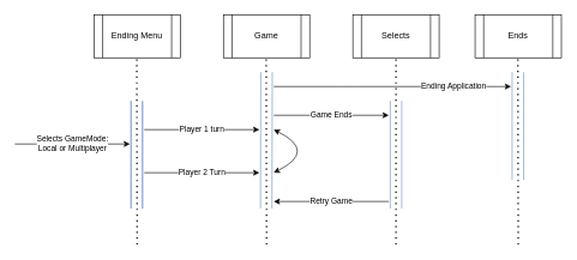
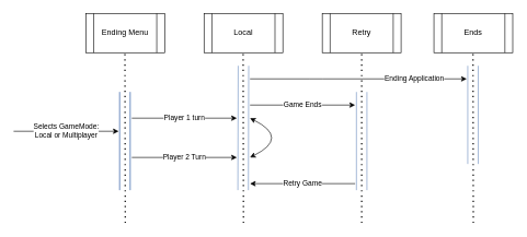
  <mxCell id="0" />
  <mxCell id="1" parent="0" />
  <mxCell id="2" value="" style="endArrow=none;dashed=1;html=1;dashPattern=1 3;strokeWidth=2;" edge="1" parent="1"><mxGeometry width="50" height="50" relative="1" as="geometry"><mxPoint x="550" y="340" as="sourcePoint" /><mxPoint x="550" y="70" as="targetPoint" /></mxGeometry></mxCell>
  <mxCell id="3" value="" style="endArrow=none;dashed=1;html=1;dashPattern=1 3;strokeWidth=2;" edge="1" parent="1"><mxGeometry width="50" height="50" relative="1" as="geometry"><mxPoint x="720" y="340" as="sourcePoint" /><mxPoint x="719.5" y="70" as="targetPoint" /></mxGeometry></mxCell>
  <mxCell id="4" value="" style="endArrow=none;dashed=1;html=1;dashPattern=1 3;strokeWidth=2;" edge="1" parent="1"><mxGeometry width="50" height="50" relative="1" as="geometry"><mxPoint x="370" y="340" as="sourcePoint" /><mxPoint x="369.5" y="70" as="targetPoint" /></mxGeometry></mxCell>
  <mxCell id="5" value="" style="endArrow=none;dashed=1;html=1;dashPattern=1 3;strokeWidth=2;" edge="1" parent="1"><mxGeometry width="50" height="50" relative="1" as="geometry"><mxPoint x="190" y="340" as="sourcePoint" /><mxPoint x="189.5" y="70" as="targetPoint" /></mxGeometry></mxCell>
  <mxCell id="6" value="Ending Menu" style="shape=process;whiteSpace=wrap;html=1;backgroundOutline=1;" vertex="1" parent="1"><mxGeometry x="130" y="20" width="120" height="60" as="geometry" /></mxCell>
- <mxCell id="7" value="Game" style="shape=process;whiteSpace=wrap;html=1;backgroundOutline=1;" vertex="1" parent="1"><mxGeometry x="310" y="20" width="120" height="60" as="geometry" /></mxCell>
- <mxCell id="8" value="Selects" style="shape=process;whiteSpace=wrap;html=1;backgroundOutline=1;" vertex="1" parent="1"><mxGeometry x="490" y="20" width="120" height="60" as="geometry" /></mxCell>
+ <mxCell id="7" value="Local" style="shape=process;whiteSpace=wrap;html=1;backgroundOutline=1;" vertex="1" parent="1"><mxGeometry x="310" y="20" width="120" height="60" as="geometry" /></mxCell>
+ <mxCell id="8" value="Retry" style="shape=process;whiteSpace=wrap;html=1;backgroundOutline=1;" vertex="1" parent="1"><mxGeometry x="490" y="20" width="120" height="60" as="geometry" /></mxCell>
  <mxCell id="9" value="Ends" style="shape=process;whiteSpace=wrap;html=1;backgroundOutline=1;" vertex="1" parent="1"><mxGeometry x="660" y="20" width="120" height="60" as="geometry" /></mxCell>
  <mxCell id="10" value="" style="shape=link;html=1;fillColor=#dae8fc;labelBackgroundColor=#0000FF;strokeColor=#6c8ebf;width=16;" edge="1" parent="1"><mxGeometry width="100" relative="1" as="geometry"><mxPoint x="189.5" y="140" as="sourcePoint" /><mxPoint x="189.5" y="290" as="targetPoint" /></mxGeometry></mxCell>
  <mxCell id="11" value="" style="shape=link;html=1;fillColor=#dae8fc;labelBackgroundColor=#0000FF;strokeColor=#6c8ebf;width=16;" edge="1" parent="1"><mxGeometry width="100" relative="1" as="geometry"><mxPoint x="189.5" y="140" as="sourcePoint" /><mxPoint x="189.5" y="290" as="targetPoint" /></mxGeometry></mxCell>
  <mxCell id="12" value="" style="shape=link;html=1;fillColor=#dae8fc;labelBackgroundColor=#0000FF;strokeColor=#6c8ebf;width=16;" edge="1" parent="1"><mxGeometry width="100" relative="1" as="geometry"><mxPoint x="370" y="100" as="sourcePoint" /><mxPoint x="369.5" y="290" as="targetPoint" /></mxGeometry></mxCell>
  <mxCell id="13" value="" style="shape=link;html=1;fillColor=#dae8fc;labelBackgroundColor=#0000FF;strokeColor=#6c8ebf;width=16;" edge="1" parent="1"><mxGeometry width="100" relative="1" as="geometry"><mxPoint x="550" y="140" as="sourcePoint" /><mxPoint x="550" y="290" as="targetPoint" /></mxGeometry></mxCell>
  <mxCell id="14" value="" style="shape=link;html=1;fillColor=#dae8fc;labelBackgroundColor=#0000FF;strokeColor=#6c8ebf;width=16;" edge="1" parent="1"><mxGeometry width="100" relative="1" as="geometry"><mxPoint x="719.5" y="100" as="sourcePoint" /><mxPoint x="719.5" y="250" as="targetPoint" /></mxGeometry></mxCell>
  <mxCell id="15" value="Selects GameMode:&lt;br&gt;Local or Multiplayer" style="endArrow=classic;html=1;labelBackgroundColor=#FFFFFF;strokeColor=#000000;" edge="1" parent="1"><mxGeometry width="50" height="50" relative="1" as="geometry"><mxPoint x="20" y="200" as="sourcePoint" /><mxPoint x="180" y="200" as="targetPoint" /><Array as="points"><mxPoint x="120" y="200" /></Array></mxGeometry></mxCell>
  <mxCell id="16" value="Player 1 turn" style="endArrow=classic;html=1;labelBackgroundColor=#FFFFFF;strokeColor=#000000;" edge="1" parent="1"><mxGeometry width="50" height="50" relative="1" as="geometry"><mxPoint x="200" y="180" as="sourcePoint" /><mxPoint x="360" y="180" as="targetPoint" /><Array as="points"><mxPoint x="300" y="180" /></Array></mxGeometry></mxCell>
  <mxCell id="17" value="" style="curved=1;endArrow=classic;html=1;labelBackgroundColor=#FFFFFF;strokeColor=#000000;startArrow=classic;startFill=1;" edge="1" parent="1"><mxGeometry width="50" height="50" relative="1" as="geometry"><mxPoint x="380" y="240" as="sourcePoint" /><mxPoint x="380" y="180" as="targetPoint" /><Array as="points"><mxPoint x="440" y="210" /></Array></mxGeometry></mxCell>
  <mxCell id="18" value="Player 2 Turn" style="endArrow=classic;html=1;labelBackgroundColor=#FFFFFF;strokeColor=#000000;" edge="1" parent="1"><mxGeometry width="50" height="50" relative="1" as="geometry"><mxPoint x="200" y="240" as="sourcePoint" /><mxPoint x="360" y="240" as="targetPoint" /><Array as="points"><mxPoint x="300" y="240" /></Array></mxGeometry></mxCell>
  <mxCell id="19" value="Game Ends" style="endArrow=classic;html=1;labelBackgroundColor=#FFFFFF;strokeColor=#000000;" edge="1" parent="1"><mxGeometry width="50" height="50" relative="1" as="geometry"><mxPoint x="380" y="160" as="sourcePoint" /><mxPoint x="540" y="160" as="targetPoint" /><Array as="points"><mxPoint x="480" y="160" /></Array></mxGeometry></mxCell>
  <mxCell id="20" value="Retry Game" style="endArrow=none;html=1;labelBackgroundColor=#FFFFFF;strokeColor=#000000;startArrow=classic;startFill=1;endFill=0;" edge="1" parent="1"><mxGeometry width="50" height="50" relative="1" as="geometry"><mxPoint x="380" y="280" as="sourcePoint" /><mxPoint x="540" y="280" as="targetPoint" /><Array as="points"><mxPoint x="480" y="280" /></Array></mxGeometry></mxCell>
  <mxCell id="21" value="Ending Application" style="endArrow=classic;html=1;labelBackgroundColor=#FFFFFF;strokeColor=#000000;" edge="1" parent="1"><mxGeometry x="0.515" width="50" height="50" relative="1" as="geometry"><mxPoint x="380" y="120" as="sourcePoint" /><mxPoint x="710" y="120" as="targetPoint" /><Array as="points"><mxPoint x="480" y="120" /></Array><mxPoint as="offset" /></mxGeometry></mxCell>
